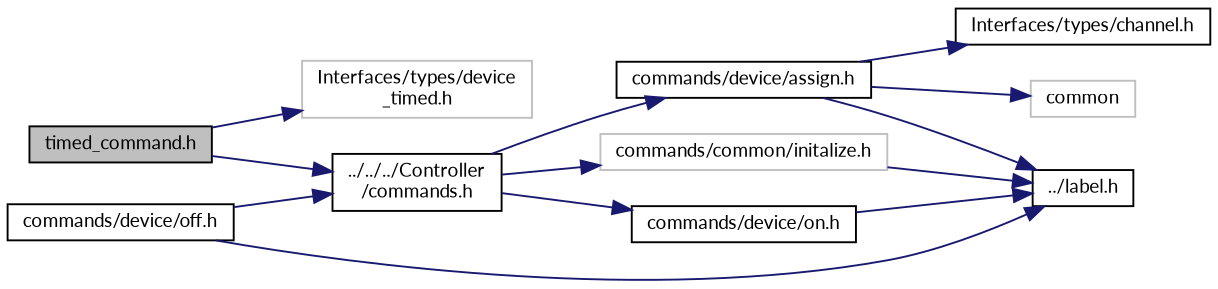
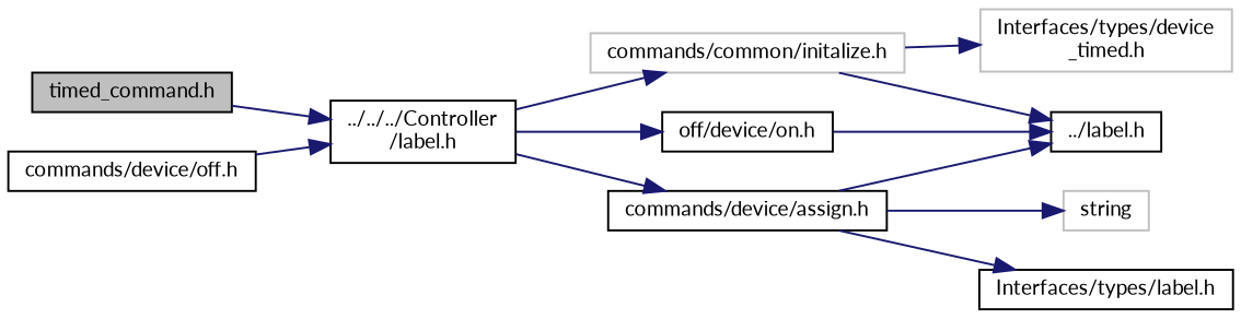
  digraph {
    fontname=Lato
    rankdir=LR
    node [color=black fillcolor=white fontname=Lato fontsize=10 shape=record style=filled]
    edge [color=midnightblue fontname=Lato fontsize=10 labelfontname=Helvetica labelfontsize=10 style=solid]
    n1 [fillcolor=grey75 fontcolor=black height=0.2 label="timed_command.h" width=0.4]
    n2 [color=grey75 height=0.2 label="Interfaces/types/device\l_timed.h" width=0.4]
-   n3 [height=0.2 label="../../../Controller\l/commands.h" width=0.4]
+   n3 [height=0.2 label="../../../Controller\l/label.h" width=0.4]
    n4 [color=grey75 height=0.2 label="commands/common/initalize.h" width=0.4]
-   n5 [height=0.2 label="commands/device/on.h" width=0.4]
+   n5 [height=0.2 label="off/device/on.h" width=0.4]
    n6 [height=0.2 label="commands/device/assign.h" width=0.4]
    n7 [height=0.2 label="../label.h" width=0.4]
    n8 [height=0.2 label="commands/device/off.h" width=0.4]
-   n9 [color=grey75 height=0.2 label=common width=0.4]
-   n10 [height=0.2 label="Interfaces/types/channel.h" width=0.4]
-   n1 -> n2
+   n9 [color=grey75 height=0.2 label=string width=0.4]
+   n10 [height=0.2 label="Interfaces/types/label.h" width=0.4]
+   n4 -> n2
    n1 -> n3
    n3 -> n4
    n3 -> n5
    n3 -> n6
    n4 -> n7
    n5 -> n7
    n6 -> n7
    n6 -> n9
    n6 -> n10
    n8 -> n3
-   n8 -> n7
  }
